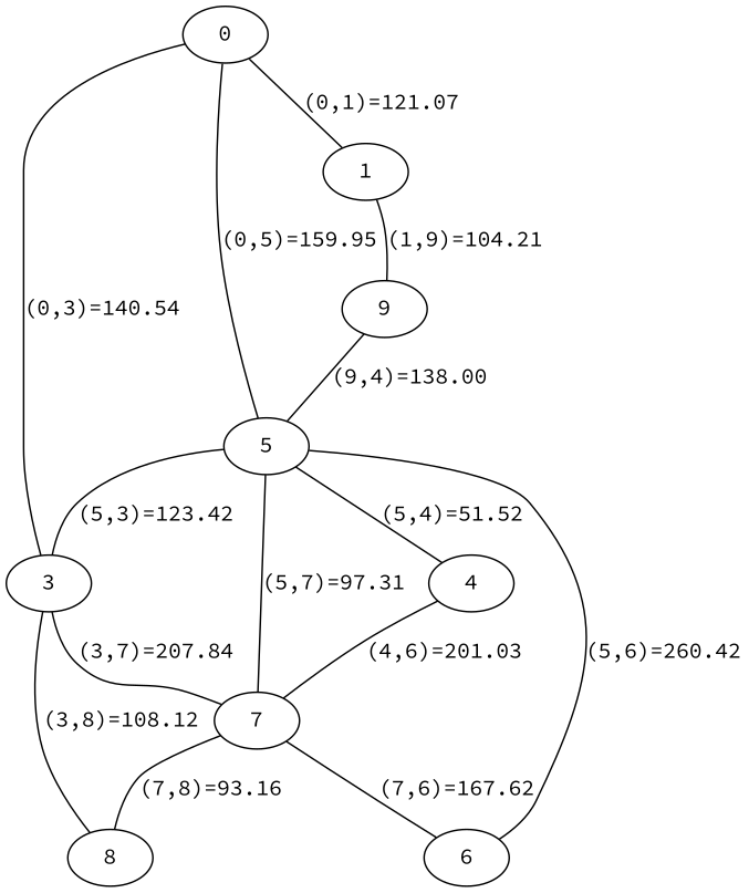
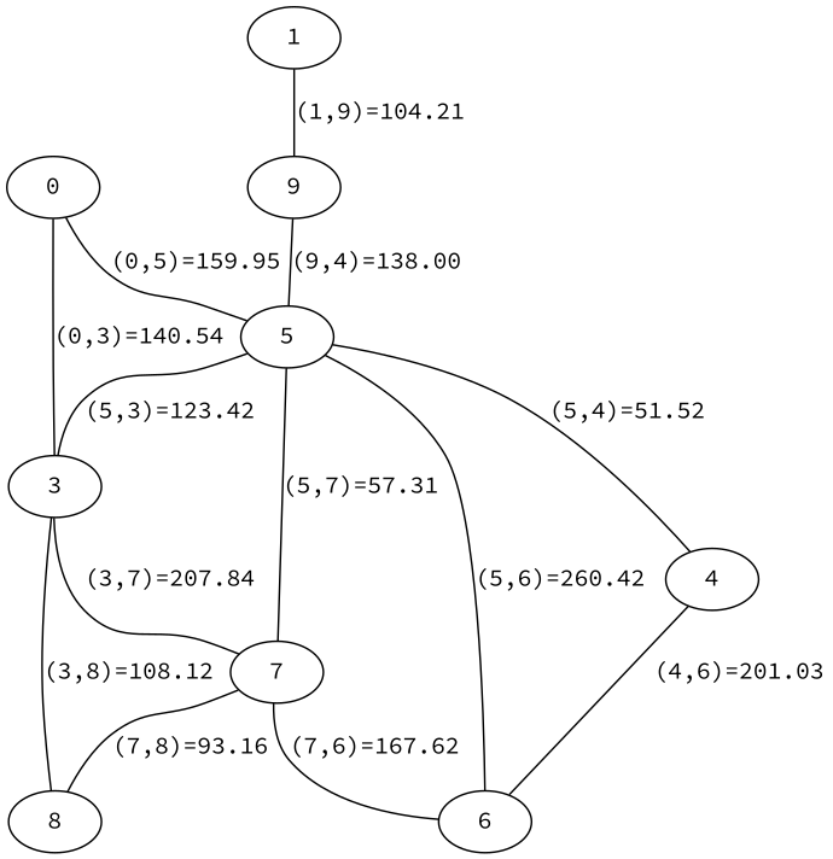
  strict graph {
    fontname="Source Code Pro"
    node [fontname="Source Code Pro"]
    edge [fontname="Source Code Pro"]
    n1 [label=0]
    n2 [label=1]
    n3 [label=3]
    n4 [label=5]
    n5 [label=9]
    n6 [label=7]
    n7 [label=8]
    n8 [label=4]
    n9 [label=6]
-   n1 -- n2 [label="(0,1)=121.07"]
    n1 -- n3 [label="(0,3)=140.54"]
    n1 -- n4 [label="(0,5)=159.95"]
    n2 -- n5 [label="(1,9)=104.21"]
    n3 -- n6 [label="(3,7)=207.84"]
    n3 -- n7 [label="(3,8)=108.12"]
    n4 -- n3 [label="(5,3)=123.42"]
-   n4 -- n6 [label="(5,7)=97.31"]
+   n4 -- n6 [label="(5,7)=57.31"]
    n4 -- n8 [label="(5,4)=51.52"]
    n4 -- n9 [label="(5,6)=260.42"]
    n5 -- n4 [label="(9,4)=138.00"]
    n6 -- n7 [label="(7,8)=93.16"]
    n6 -- n9 [label="(7,6)=167.62"]
-   n8 -- n6 [label="(4,6)=201.03"]
+   n8 -- n9 [label="(4,6)=201.03"]
  }
